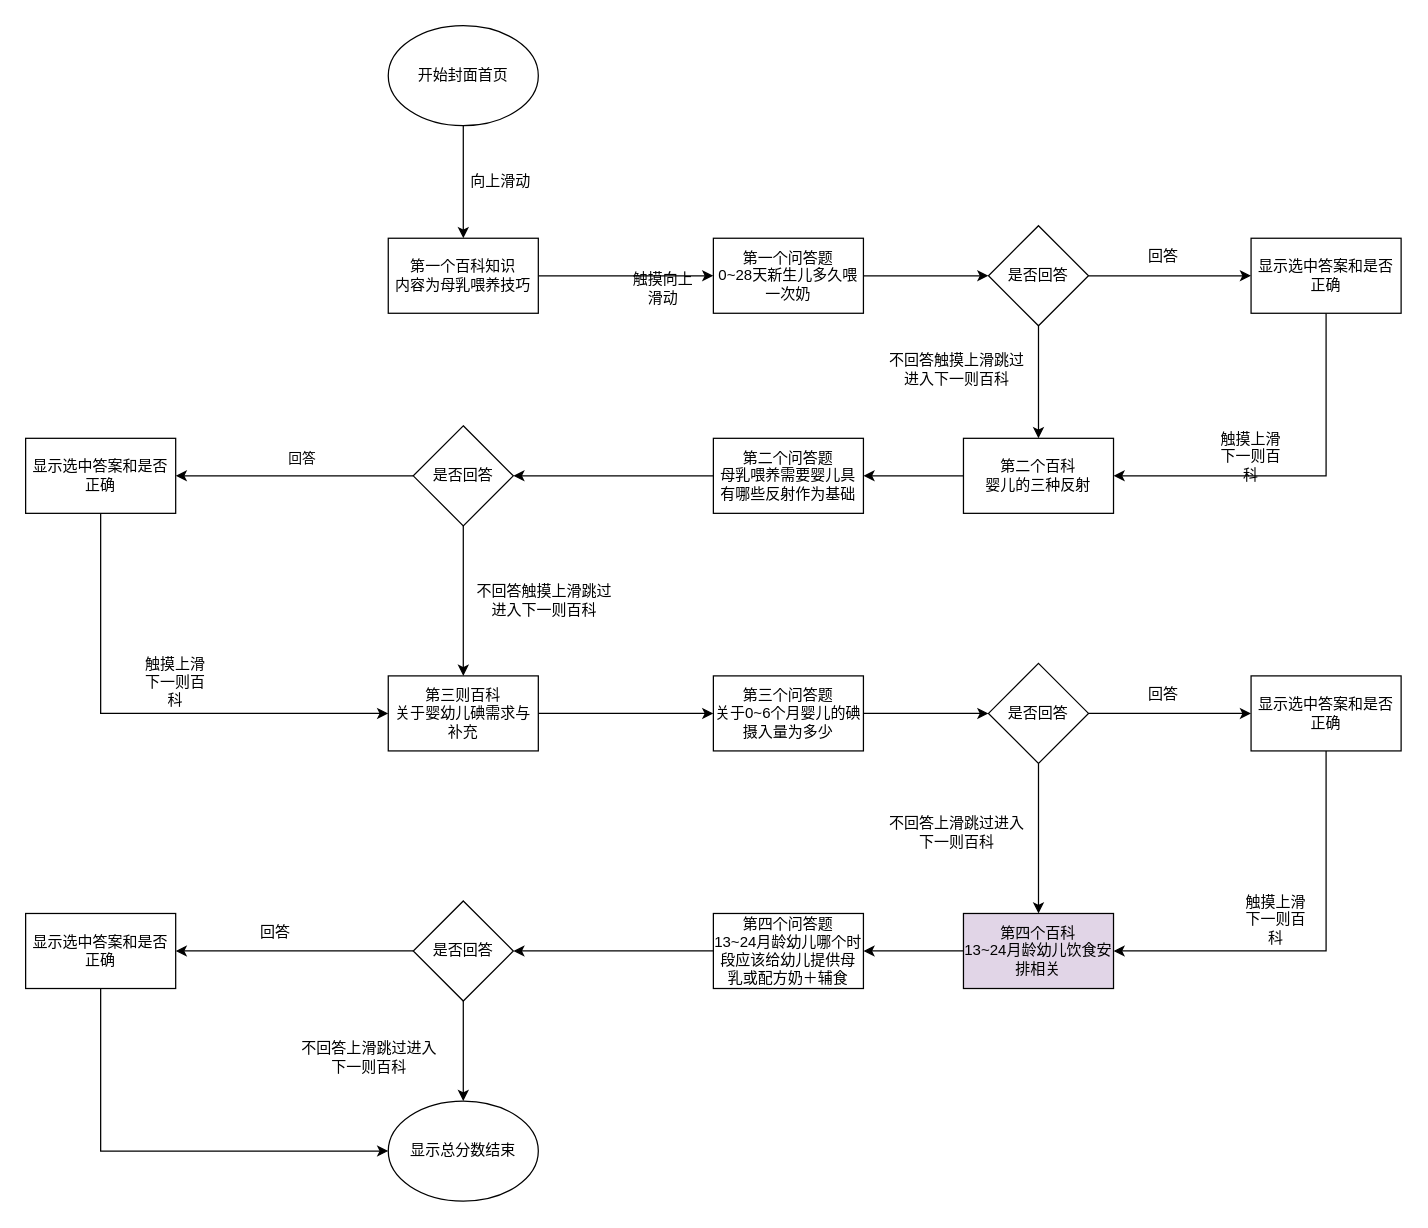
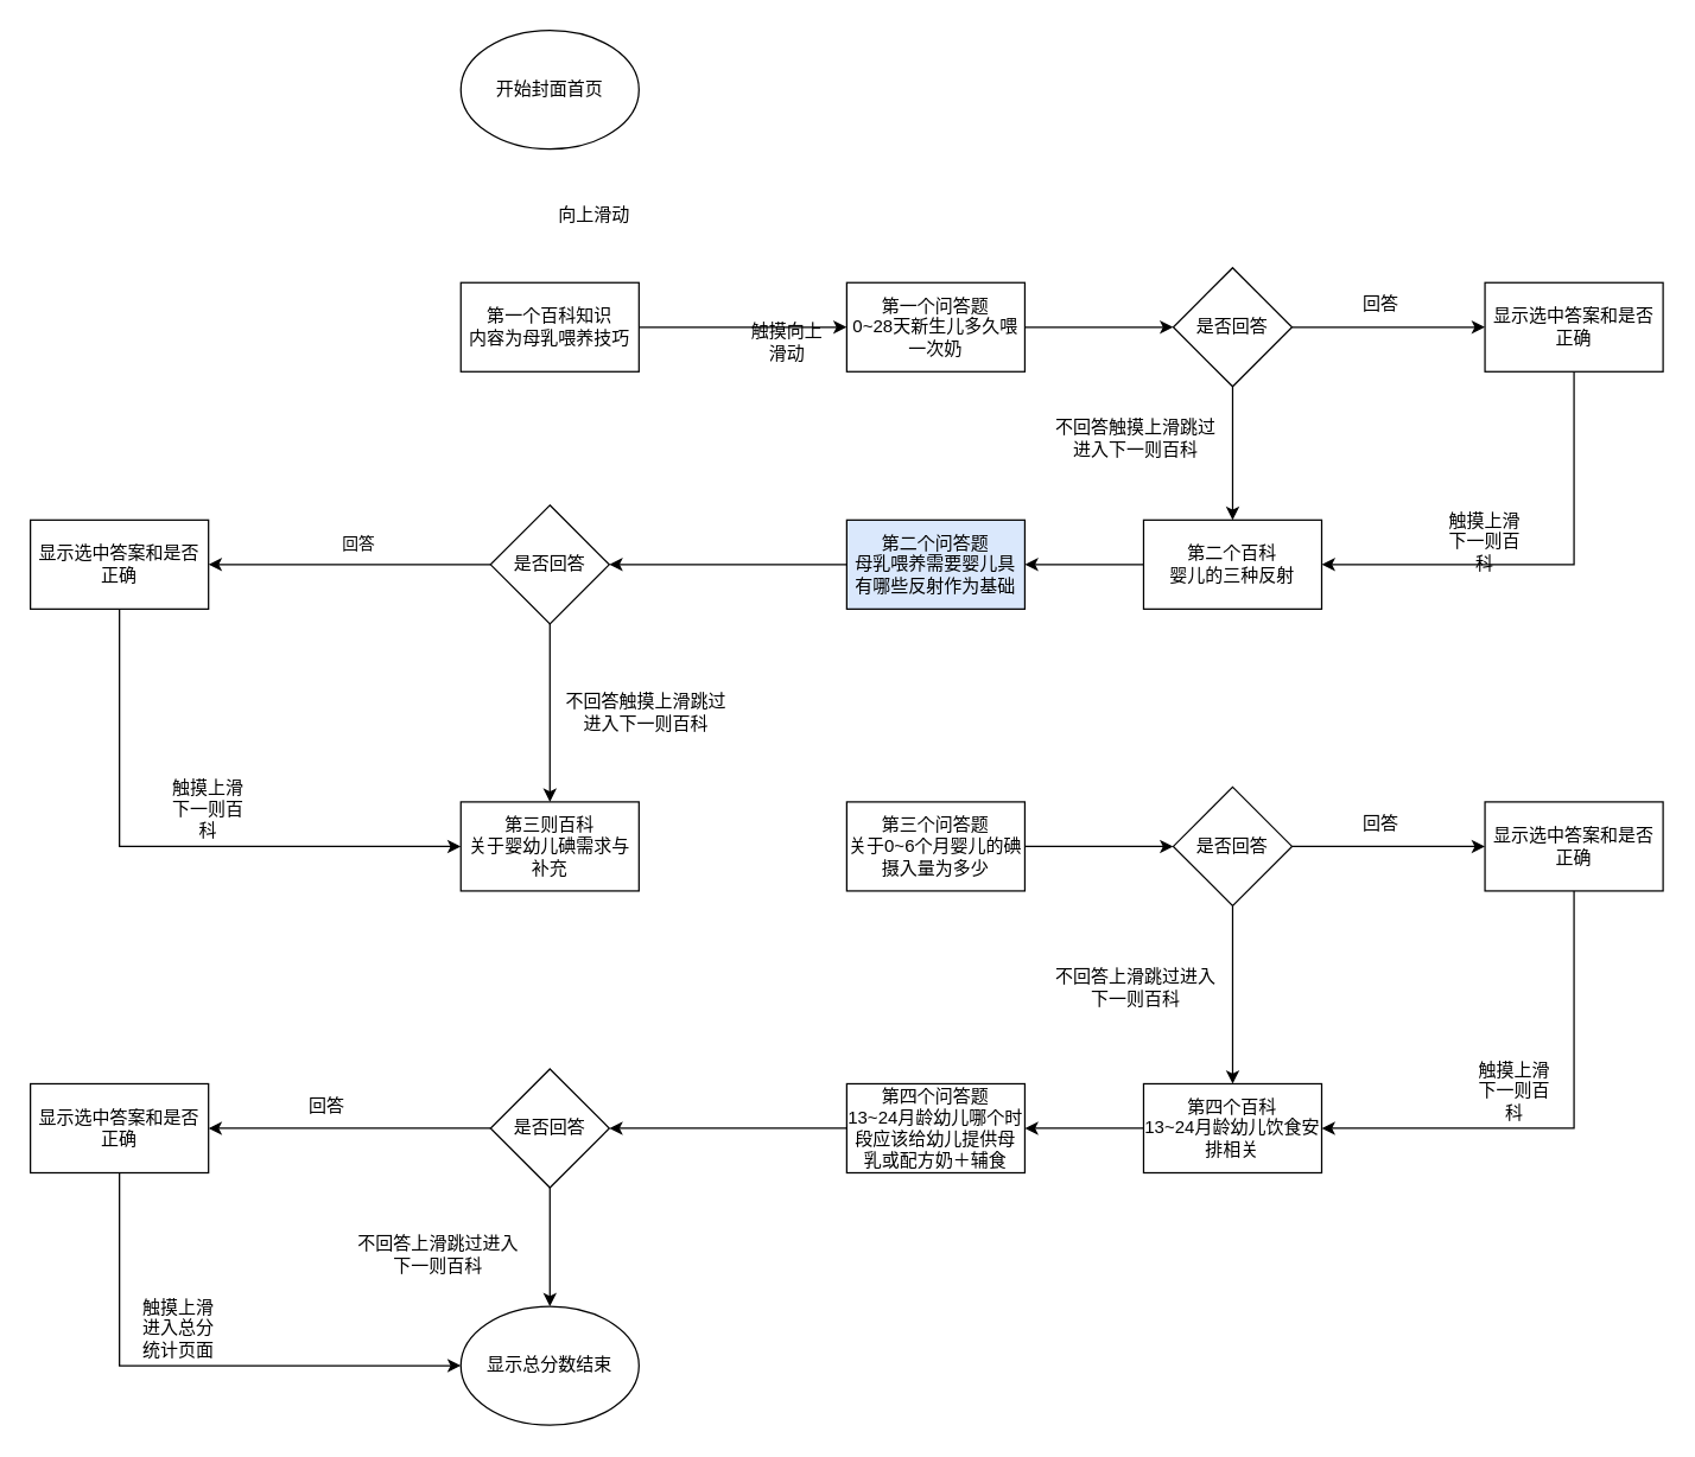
  <mxCell id="0" />
  <mxCell id="1" parent="0" />
- <mxCell id="2" value="" style="edgeStyle=orthogonalEdgeStyle;rounded=0;orthogonalLoop=1;jettySize=auto;html=1;" edge="1" parent="1" source="3" target="5"><mxGeometry relative="1" as="geometry" /></mxCell>
  <mxCell id="3" value="开始封面首页" style="ellipse;whiteSpace=wrap;html=1;" vertex="1" parent="1"><mxGeometry x="310" y="20" width="120" height="80" as="geometry" /></mxCell>
  <mxCell id="4" value="" style="edgeStyle=orthogonalEdgeStyle;rounded=0;orthogonalLoop=1;jettySize=auto;html=1;" edge="1" parent="1" source="5" target="8"><mxGeometry relative="1" as="geometry" /></mxCell>
  <mxCell id="5" value="第一个百科知识&lt;div&gt;内容为母乳喂养技巧&lt;/div&gt;" style="whiteSpace=wrap;html=1;" vertex="1" parent="1"><mxGeometry x="310" y="190" width="120" height="60" as="geometry" /></mxCell>
  <mxCell id="6" value="向上滑动" style="text;html=1;align=center;verticalAlign=middle;whiteSpace=wrap;rounded=0;" vertex="1" parent="1"><mxGeometry x="370" y="130" width="60" height="30" as="geometry" /></mxCell>
  <mxCell id="7" value="" style="edgeStyle=orthogonalEdgeStyle;rounded=0;orthogonalLoop=1;jettySize=auto;html=1;" edge="1" parent="1" source="8" target="12"><mxGeometry relative="1" as="geometry" /></mxCell>
  <mxCell id="8" value="第一个问答题&lt;div&gt;0~28天新生儿多久喂一次奶&lt;/div&gt;" style="whiteSpace=wrap;html=1;" vertex="1" parent="1"><mxGeometry x="570" y="190" width="120" height="60" as="geometry" /></mxCell>
  <mxCell id="9" value="触摸向上滑动" style="text;html=1;align=center;verticalAlign=middle;whiteSpace=wrap;rounded=0;" vertex="1" parent="1"><mxGeometry x="500" y="215" width="60" height="30" as="geometry" /></mxCell>
  <mxCell id="10" value="" style="edgeStyle=orthogonalEdgeStyle;rounded=0;orthogonalLoop=1;jettySize=auto;html=1;" edge="1" parent="1" source="12" target="14"><mxGeometry relative="1" as="geometry" /></mxCell>
  <mxCell id="11" value="" style="edgeStyle=orthogonalEdgeStyle;rounded=0;orthogonalLoop=1;jettySize=auto;html=1;" edge="1" parent="1" source="12" target="17"><mxGeometry relative="1" as="geometry" /></mxCell>
  <mxCell id="12" value="是否回答" style="rhombus;whiteSpace=wrap;html=1;" vertex="1" parent="1"><mxGeometry x="790" y="180" width="80" height="80" as="geometry" /></mxCell>
  <mxCell id="13" value="" style="edgeStyle=orthogonalEdgeStyle;rounded=0;orthogonalLoop=1;jettySize=auto;html=1;" edge="1" parent="1" source="14" target="21"><mxGeometry relative="1" as="geometry" /></mxCell>
  <mxCell id="14" value="第二个百科&lt;div&gt;婴儿的三种反射&lt;/div&gt;" style="whiteSpace=wrap;html=1;" vertex="1" parent="1"><mxGeometry x="770" y="350" width="120" height="60" as="geometry" /></mxCell>
  <mxCell id="15" value="不回答触摸上滑跳过进入下一则百科" style="text;html=1;align=center;verticalAlign=middle;whiteSpace=wrap;rounded=0;" vertex="1" parent="1"><mxGeometry x="710" y="280" width="110" height="30" as="geometry" /></mxCell>
  <mxCell id="16" style="edgeStyle=orthogonalEdgeStyle;rounded=0;orthogonalLoop=1;jettySize=auto;html=1;entryX=1;entryY=0.5;entryDx=0;entryDy=0;" edge="1" parent="1" source="17" target="14"><mxGeometry relative="1" as="geometry"><mxPoint x="1060" y="390" as="targetPoint" /><Array as="points"><mxPoint x="1060" y="380" /></Array></mxGeometry></mxCell>
  <mxCell id="17" value="显示选中答案和是否正确" style="whiteSpace=wrap;html=1;" vertex="1" parent="1"><mxGeometry x="1000" y="190" width="120" height="60" as="geometry" /></mxCell>
  <mxCell id="18" value="回答" style="text;html=1;align=center;verticalAlign=middle;whiteSpace=wrap;rounded=0;" vertex="1" parent="1"><mxGeometry x="900" y="190" width="60" height="30" as="geometry" /></mxCell>
  <mxCell id="19" value="触摸上滑下一则百科" style="text;html=1;align=center;verticalAlign=middle;whiteSpace=wrap;rounded=0;" vertex="1" parent="1"><mxGeometry x="970" y="350" width="60" height="30" as="geometry" /></mxCell>
  <mxCell id="20" style="edgeStyle=orthogonalEdgeStyle;rounded=0;orthogonalLoop=1;jettySize=auto;html=1;entryX=1;entryY=0.5;entryDx=0;entryDy=0;" edge="1" parent="1" source="21" target="25"><mxGeometry relative="1" as="geometry" /></mxCell>
- <mxCell id="21" value="第二个问答题&lt;div&gt;母乳喂养需要婴儿具有哪些反射作为基础&lt;/div&gt;" style="whiteSpace=wrap;html=1;" vertex="1" parent="1"><mxGeometry x="570" y="350" width="120" height="60" as="geometry" /></mxCell>
+ <mxCell id="21" value="第二个问答题&lt;div&gt;母乳喂养需要婴儿具有哪些反射作为基础&lt;/div&gt;" style="whiteSpace=wrap;html=1;fillColor=#dae8fc;" vertex="1" parent="1"><mxGeometry x="570" y="350" width="120" height="60" as="geometry" /></mxCell>
  <mxCell id="22" style="edgeStyle=orthogonalEdgeStyle;rounded=0;orthogonalLoop=1;jettySize=auto;html=1;" edge="1" parent="1" source="25" target="28"><mxGeometry relative="1" as="geometry"><mxPoint x="370" y="540" as="targetPoint" /></mxGeometry></mxCell>
  <mxCell id="23" value="" style="edgeStyle=orthogonalEdgeStyle;rounded=0;orthogonalLoop=1;jettySize=auto;html=1;" edge="1" parent="1" source="25" target="30"><mxGeometry relative="1" as="geometry" /></mxCell>
  <mxCell id="24" value="回答" style="edgeLabel;html=1;align=center;verticalAlign=middle;resizable=0;points=[];" vertex="1" connectable="0" parent="23"><mxGeometry x="-0.018" y="-3" relative="1" as="geometry"><mxPoint x="3" y="-12" as="offset" /></mxGeometry></mxCell>
  <mxCell id="25" value="是否回答" style="rhombus;whiteSpace=wrap;html=1;" vertex="1" parent="1"><mxGeometry x="330" y="340" width="80" height="80" as="geometry" /></mxCell>
  <mxCell id="26" value="不回答触摸上滑跳过进入下一则百科" style="text;html=1;align=center;verticalAlign=middle;whiteSpace=wrap;rounded=0;" vertex="1" parent="1"><mxGeometry x="380" y="465" width="110" height="30" as="geometry" /></mxCell>
- <mxCell id="27" value="" style="edgeStyle=orthogonalEdgeStyle;rounded=0;orthogonalLoop=1;jettySize=auto;html=1;" edge="1" parent="1" source="28" target="33"><mxGeometry relative="1" as="geometry" /></mxCell>
  <mxCell id="28" value="第三则百科&lt;div&gt;关于婴幼儿碘需求与补充&lt;/div&gt;" style="rounded=0;whiteSpace=wrap;html=1;" vertex="1" parent="1"><mxGeometry x="310" y="540" width="120" height="60" as="geometry" /></mxCell>
  <mxCell id="29" style="edgeStyle=orthogonalEdgeStyle;rounded=0;orthogonalLoop=1;jettySize=auto;html=1;entryX=0;entryY=0.5;entryDx=0;entryDy=0;" edge="1" parent="1" source="30" target="28"><mxGeometry relative="1" as="geometry"><Array as="points"><mxPoint x="80" y="570" /></Array></mxGeometry></mxCell>
  <mxCell id="30" value="显示选中答案和是否正确" style="whiteSpace=wrap;html=1;" vertex="1" parent="1"><mxGeometry x="20" y="350" width="120" height="60" as="geometry" /></mxCell>
  <mxCell id="31" value="触摸上滑下一则百科" style="text;html=1;align=center;verticalAlign=middle;whiteSpace=wrap;rounded=0;" vertex="1" parent="1"><mxGeometry x="110" y="530" width="60" height="30" as="geometry" /></mxCell>
  <mxCell id="32" value="" style="edgeStyle=orthogonalEdgeStyle;rounded=0;orthogonalLoop=1;jettySize=auto;html=1;" edge="1" parent="1" source="33" target="36"><mxGeometry relative="1" as="geometry" /></mxCell>
  <mxCell id="33" value="第三个问答题&lt;div&gt;关于0~6个月婴儿的碘摄入量为多少&lt;/div&gt;" style="whiteSpace=wrap;html=1;rounded=0;" vertex="1" parent="1"><mxGeometry x="570" y="540" width="120" height="60" as="geometry" /></mxCell>
  <mxCell id="34" value="" style="edgeStyle=orthogonalEdgeStyle;rounded=0;orthogonalLoop=1;jettySize=auto;html=1;" edge="1" parent="1" source="36" target="38"><mxGeometry relative="1" as="geometry" /></mxCell>
  <mxCell id="35" value="" style="edgeStyle=orthogonalEdgeStyle;rounded=0;orthogonalLoop=1;jettySize=auto;html=1;" edge="1" parent="1" source="36" target="42"><mxGeometry relative="1" as="geometry" /></mxCell>
  <mxCell id="36" value="是否回答" style="rhombus;whiteSpace=wrap;html=1;rounded=0;" vertex="1" parent="1"><mxGeometry x="790" y="530" width="80" height="80" as="geometry" /></mxCell>
  <mxCell id="37" style="edgeStyle=orthogonalEdgeStyle;rounded=0;orthogonalLoop=1;jettySize=auto;html=1;entryX=1;entryY=0.5;entryDx=0;entryDy=0;" edge="1" parent="1" source="38" target="42"><mxGeometry relative="1" as="geometry"><Array as="points"><mxPoint x="1060" y="760" /></Array></mxGeometry></mxCell>
  <mxCell id="38" value="显示选中答案和是否正确" style="whiteSpace=wrap;html=1;rounded=0;" vertex="1" parent="1"><mxGeometry x="1000" y="540" width="120" height="60" as="geometry" /></mxCell>
  <mxCell id="39" value="回答" style="text;html=1;align=center;verticalAlign=middle;whiteSpace=wrap;rounded=0;" vertex="1" parent="1"><mxGeometry x="900" y="540" width="60" height="30" as="geometry" /></mxCell>
  <mxCell id="40" value="不回答上滑跳过进入下一则百科" style="text;html=1;align=center;verticalAlign=middle;whiteSpace=wrap;rounded=0;" vertex="1" parent="1"><mxGeometry x="710" y="650" width="110" height="30" as="geometry" /></mxCell>
  <mxCell id="41" value="" style="edgeStyle=orthogonalEdgeStyle;rounded=0;orthogonalLoop=1;jettySize=auto;html=1;" edge="1" parent="1" source="42" target="44"><mxGeometry relative="1" as="geometry" /></mxCell>
- <mxCell id="42" value="第四个百科&lt;div&gt;13~24月龄幼儿饮食安排相关&lt;/div&gt;" style="whiteSpace=wrap;html=1;rounded=0;fillColor=#e1d5e7;" vertex="1" parent="1"><mxGeometry x="770" y="730" width="120" height="60" as="geometry" /></mxCell>
+ <mxCell id="42" value="第四个百科&lt;div&gt;13~24月龄幼儿饮食安排相关&lt;/div&gt;" style="whiteSpace=wrap;html=1;rounded=0;" vertex="1" parent="1"><mxGeometry x="770" y="730" width="120" height="60" as="geometry" /></mxCell>
  <mxCell id="43" value="" style="edgeStyle=orthogonalEdgeStyle;rounded=0;orthogonalLoop=1;jettySize=auto;html=1;" edge="1" parent="1" source="44" target="47"><mxGeometry relative="1" as="geometry" /></mxCell>
  <mxCell id="44" value="第四个问答题&lt;div&gt;13~24月龄幼儿哪个时段应该给幼儿提供母乳或配方奶＋辅食&lt;/div&gt;" style="whiteSpace=wrap;html=1;rounded=0;" vertex="1" parent="1"><mxGeometry x="570" y="730" width="120" height="60" as="geometry" /></mxCell>
  <mxCell id="45" value="" style="edgeStyle=orthogonalEdgeStyle;rounded=0;orthogonalLoop=1;jettySize=auto;html=1;" edge="1" parent="1" source="47" target="49"><mxGeometry relative="1" as="geometry" /></mxCell>
  <mxCell id="46" value="" style="edgeStyle=orthogonalEdgeStyle;rounded=0;orthogonalLoop=1;jettySize=auto;html=1;entryX=0.5;entryY=0;entryDx=0;entryDy=0;" edge="1" parent="1" source="47" target="52"><mxGeometry relative="1" as="geometry"><mxPoint x="370" y="890" as="targetPoint" /></mxGeometry></mxCell>
  <mxCell id="47" value="是否回答" style="rhombus;whiteSpace=wrap;html=1;rounded=0;" vertex="1" parent="1"><mxGeometry x="330" y="720" width="80" height="80" as="geometry" /></mxCell>
  <mxCell id="48" style="edgeStyle=orthogonalEdgeStyle;rounded=0;orthogonalLoop=1;jettySize=auto;html=1;entryX=0;entryY=0.5;entryDx=0;entryDy=0;" edge="1" parent="1" source="49" target="52"><mxGeometry relative="1" as="geometry"><mxPoint x="310" y="920" as="targetPoint" /><Array as="points"><mxPoint x="80" y="920" /></Array></mxGeometry></mxCell>
  <mxCell id="49" value="显示选中答案和是否正确" style="whiteSpace=wrap;html=1;rounded=0;" vertex="1" parent="1"><mxGeometry x="20" y="730" width="120" height="60" as="geometry" /></mxCell>
  <mxCell id="50" value="回答" style="text;html=1;align=center;verticalAlign=middle;whiteSpace=wrap;rounded=0;" vertex="1" parent="1"><mxGeometry x="190" y="730" width="60" height="30" as="geometry" /></mxCell>
  <mxCell id="51" value="不回答上滑跳过进入下一则百科" style="text;html=1;align=center;verticalAlign=middle;whiteSpace=wrap;rounded=0;" vertex="1" parent="1"><mxGeometry x="240" y="830" width="110" height="30" as="geometry" /></mxCell>
  <mxCell id="52" value="显示总分数结束" style="ellipse;whiteSpace=wrap;html=1;" vertex="1" parent="1"><mxGeometry x="310" y="880" width="120" height="80" as="geometry" /></mxCell>
  <mxCell id="53" value="触摸上滑下一则百科" style="text;html=1;align=center;verticalAlign=middle;whiteSpace=wrap;rounded=0;" vertex="1" parent="1"><mxGeometry x="990" y="720" width="60" height="30" as="geometry" /></mxCell>
+ <mxCell id="54" value="触摸上滑进入总分统计页面" style="text;html=1;align=center;verticalAlign=middle;whiteSpace=wrap;rounded=0;" vertex="1" parent="1"><mxGeometry x="90" y="880" width="60" height="30" as="geometry" /></mxCell>
